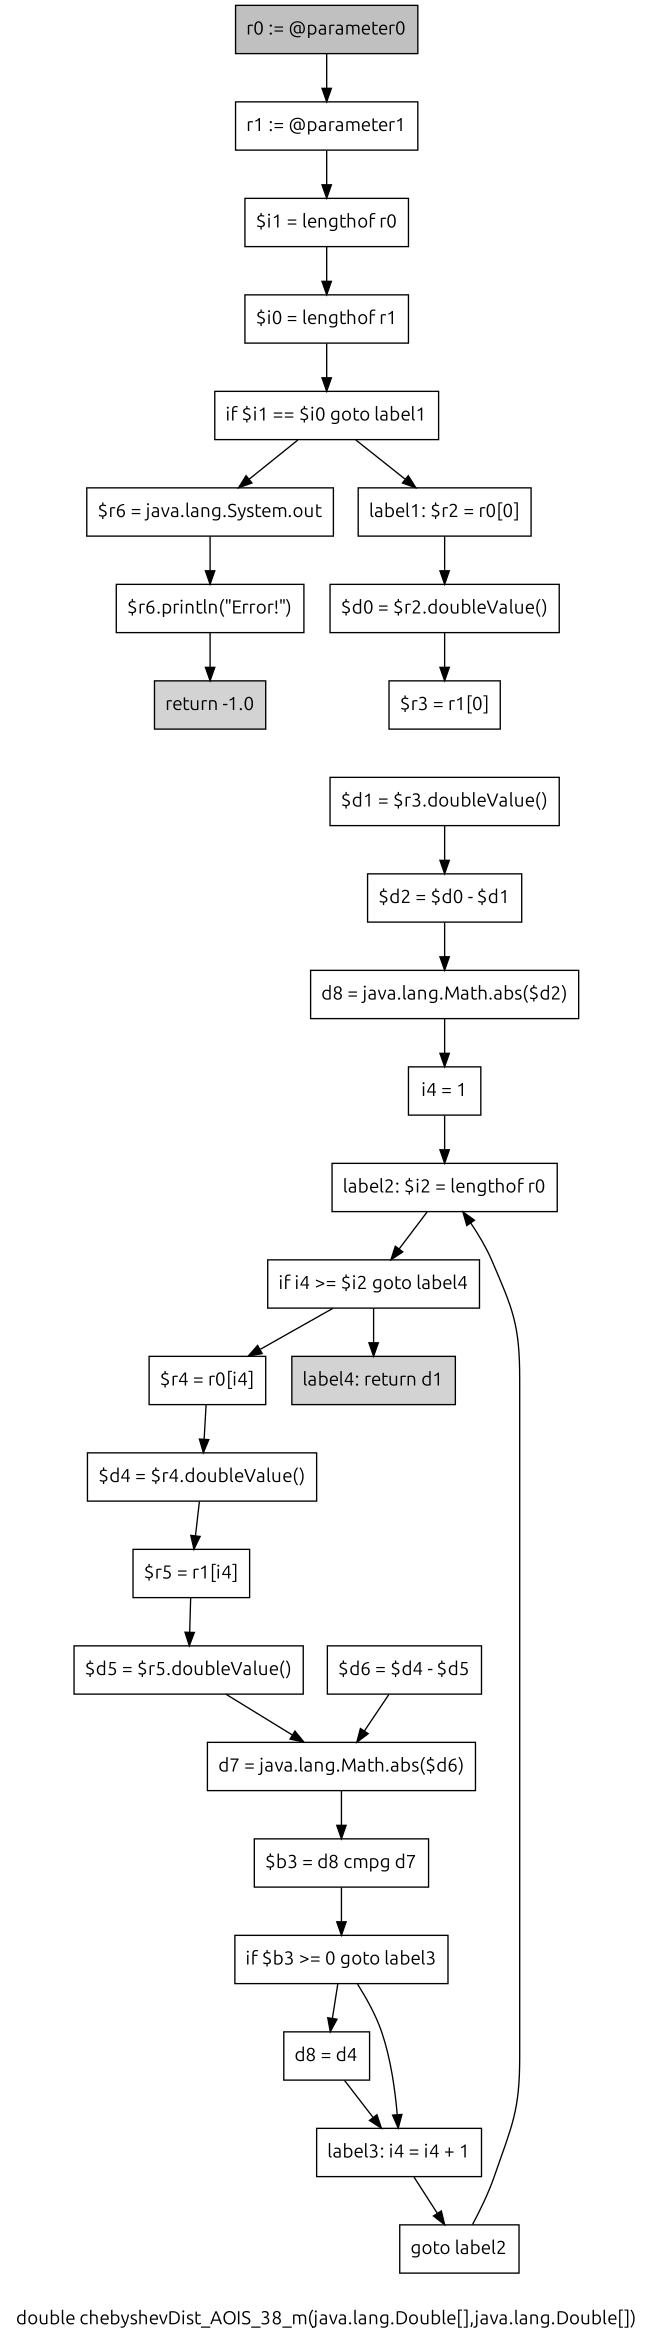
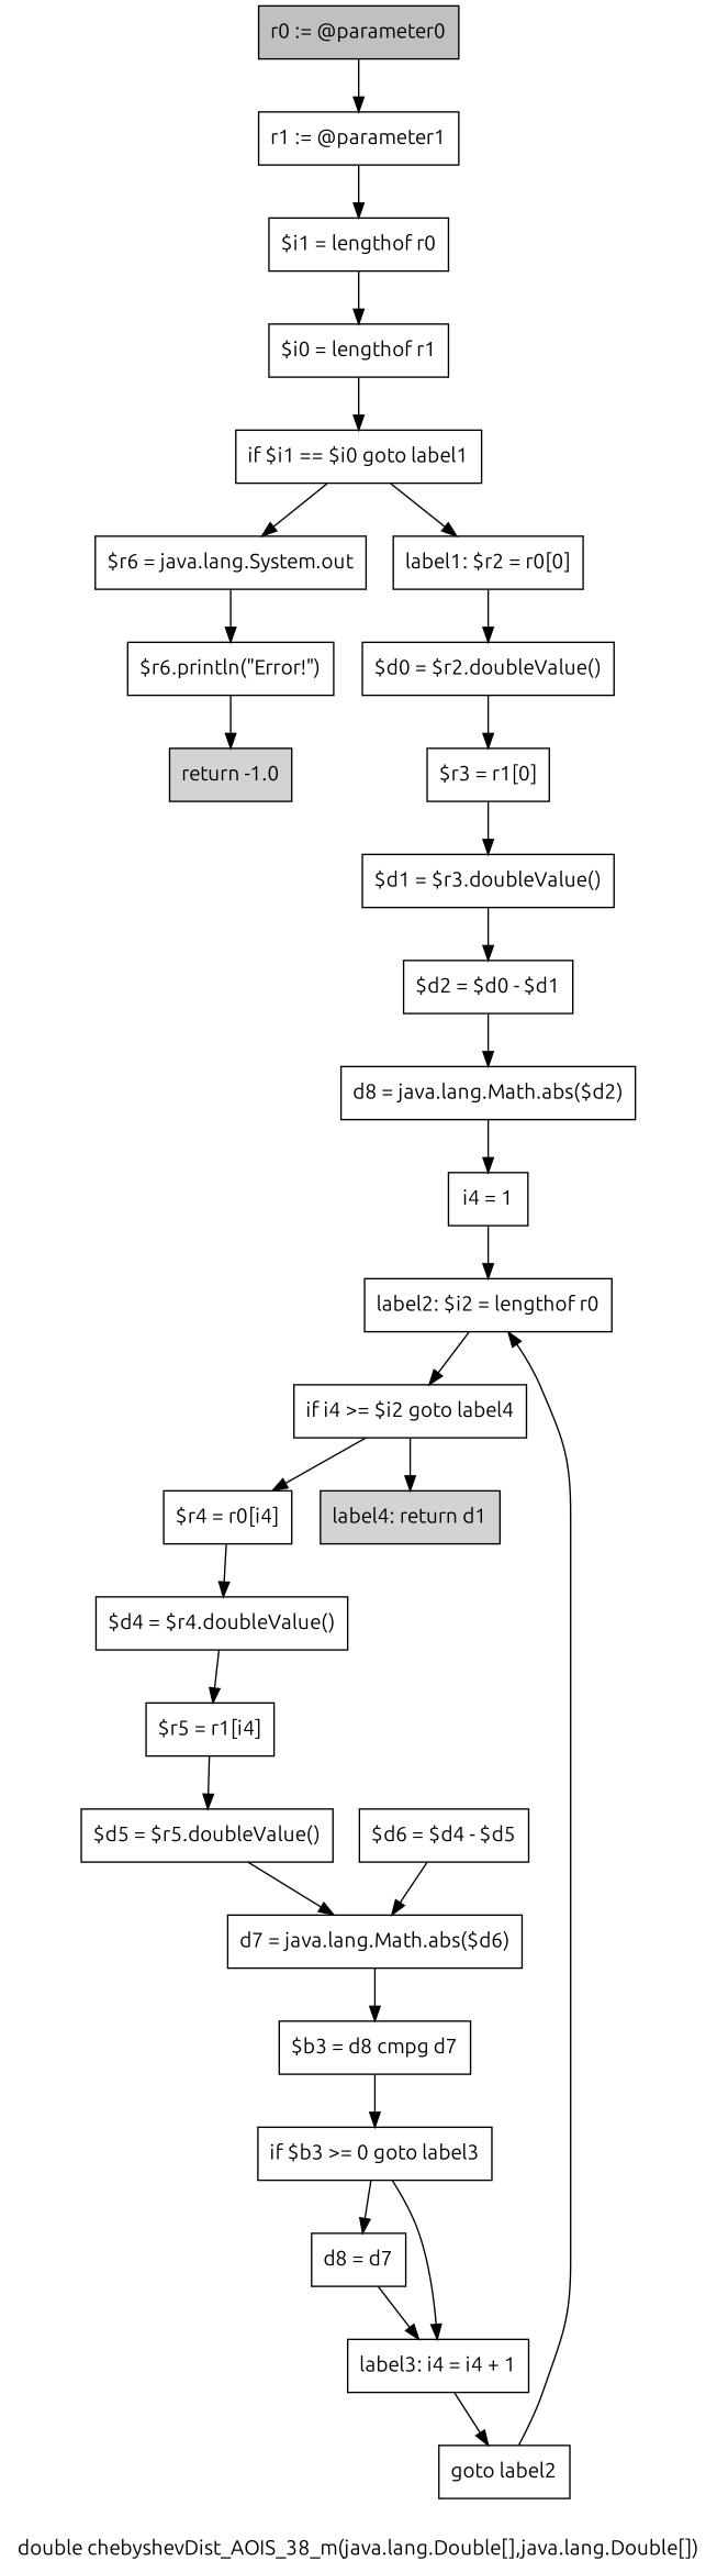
  digraph {
    fontname=Ubuntu
    label="double chebyshevDist_AOIS_38_m(java.lang.Double[],java.lang.Double[])"
    node [fontname=Ubuntu shape=box]
    edge [fontname=Ubuntu]
    n1 [fillcolor=gray label="r0 := @parameter0" style=filled]
    n2 [label="r1 := @parameter1"]
    n3 [label="$i1 = lengthof r0"]
    n4 [label="$i0 = lengthof r1"]
    n5 [label="if $i1 == $i0 goto label1"]
    n6 [label="$r6 = java.lang.System.out"]
    n7 [label="label1: $r2 = r0[0]"]
    n8 [label="$r6.println(\"Error!\")"]
    n9 [label="$d0 = $r2.doubleValue()"]
    n10 [fillcolor=lightgray label="return -1.0" style=filled]
    n11 [label="$r3 = r1[0]"]
    n12 [label="$d1 = $r3.doubleValue()"]
    n13 [label="$d2 = $d0 - $d1"]
    n14 [label="d8 = java.lang.Math.abs($d2)"]
    n15 [label="i4 = 1"]
    n16 [label="label2: $i2 = lengthof r0"]
    n17 [label="if i4 >= $i2 goto label4"]
    n18 [label="$r4 = r0[i4]"]
    n19 [fillcolor=lightgray label="label4: return d1" style=filled]
    n20 [label="$d4 = $r4.doubleValue()"]
    n21 [label="$r5 = r1[i4]"]
    n22 [label="$d5 = $r5.doubleValue()"]
    n23 [label="d7 = java.lang.Math.abs($d6)"]
    n24 [label="$d6 = $d4 - $d5"]
    n25 [label="$b3 = d8 cmpg d7"]
    n26 [label="if $b3 >= 0 goto label3"]
-   n27 [label="d8 = d4"]
+   n27 [label="d8 = d7"]
    n28 [label="label3: i4 = i4 + 1"]
    n29 [label="goto label2"]
    n1 -> n2
    n2 -> n3
    n3 -> n4
    n4 -> n5
    n5 -> n6
    n5 -> n7
    n6 -> n8
    n7 -> n9
    n8 -> n10
    n9 -> n11
+   n11 -> n12
    n12 -> n13
    n13 -> n14
    n14 -> n15
    n15 -> n16
    n16 -> n17
    n17 -> n18
    n17 -> n19
    n18 -> n20
    n20 -> n21
    n21 -> n22
    n22 -> n23
    n23 -> n25
    n24 -> n23
    n25 -> n26
    n26 -> n27
    n26 -> n28
    n27 -> n28
    n28 -> n29
    n29 -> n16
  }
